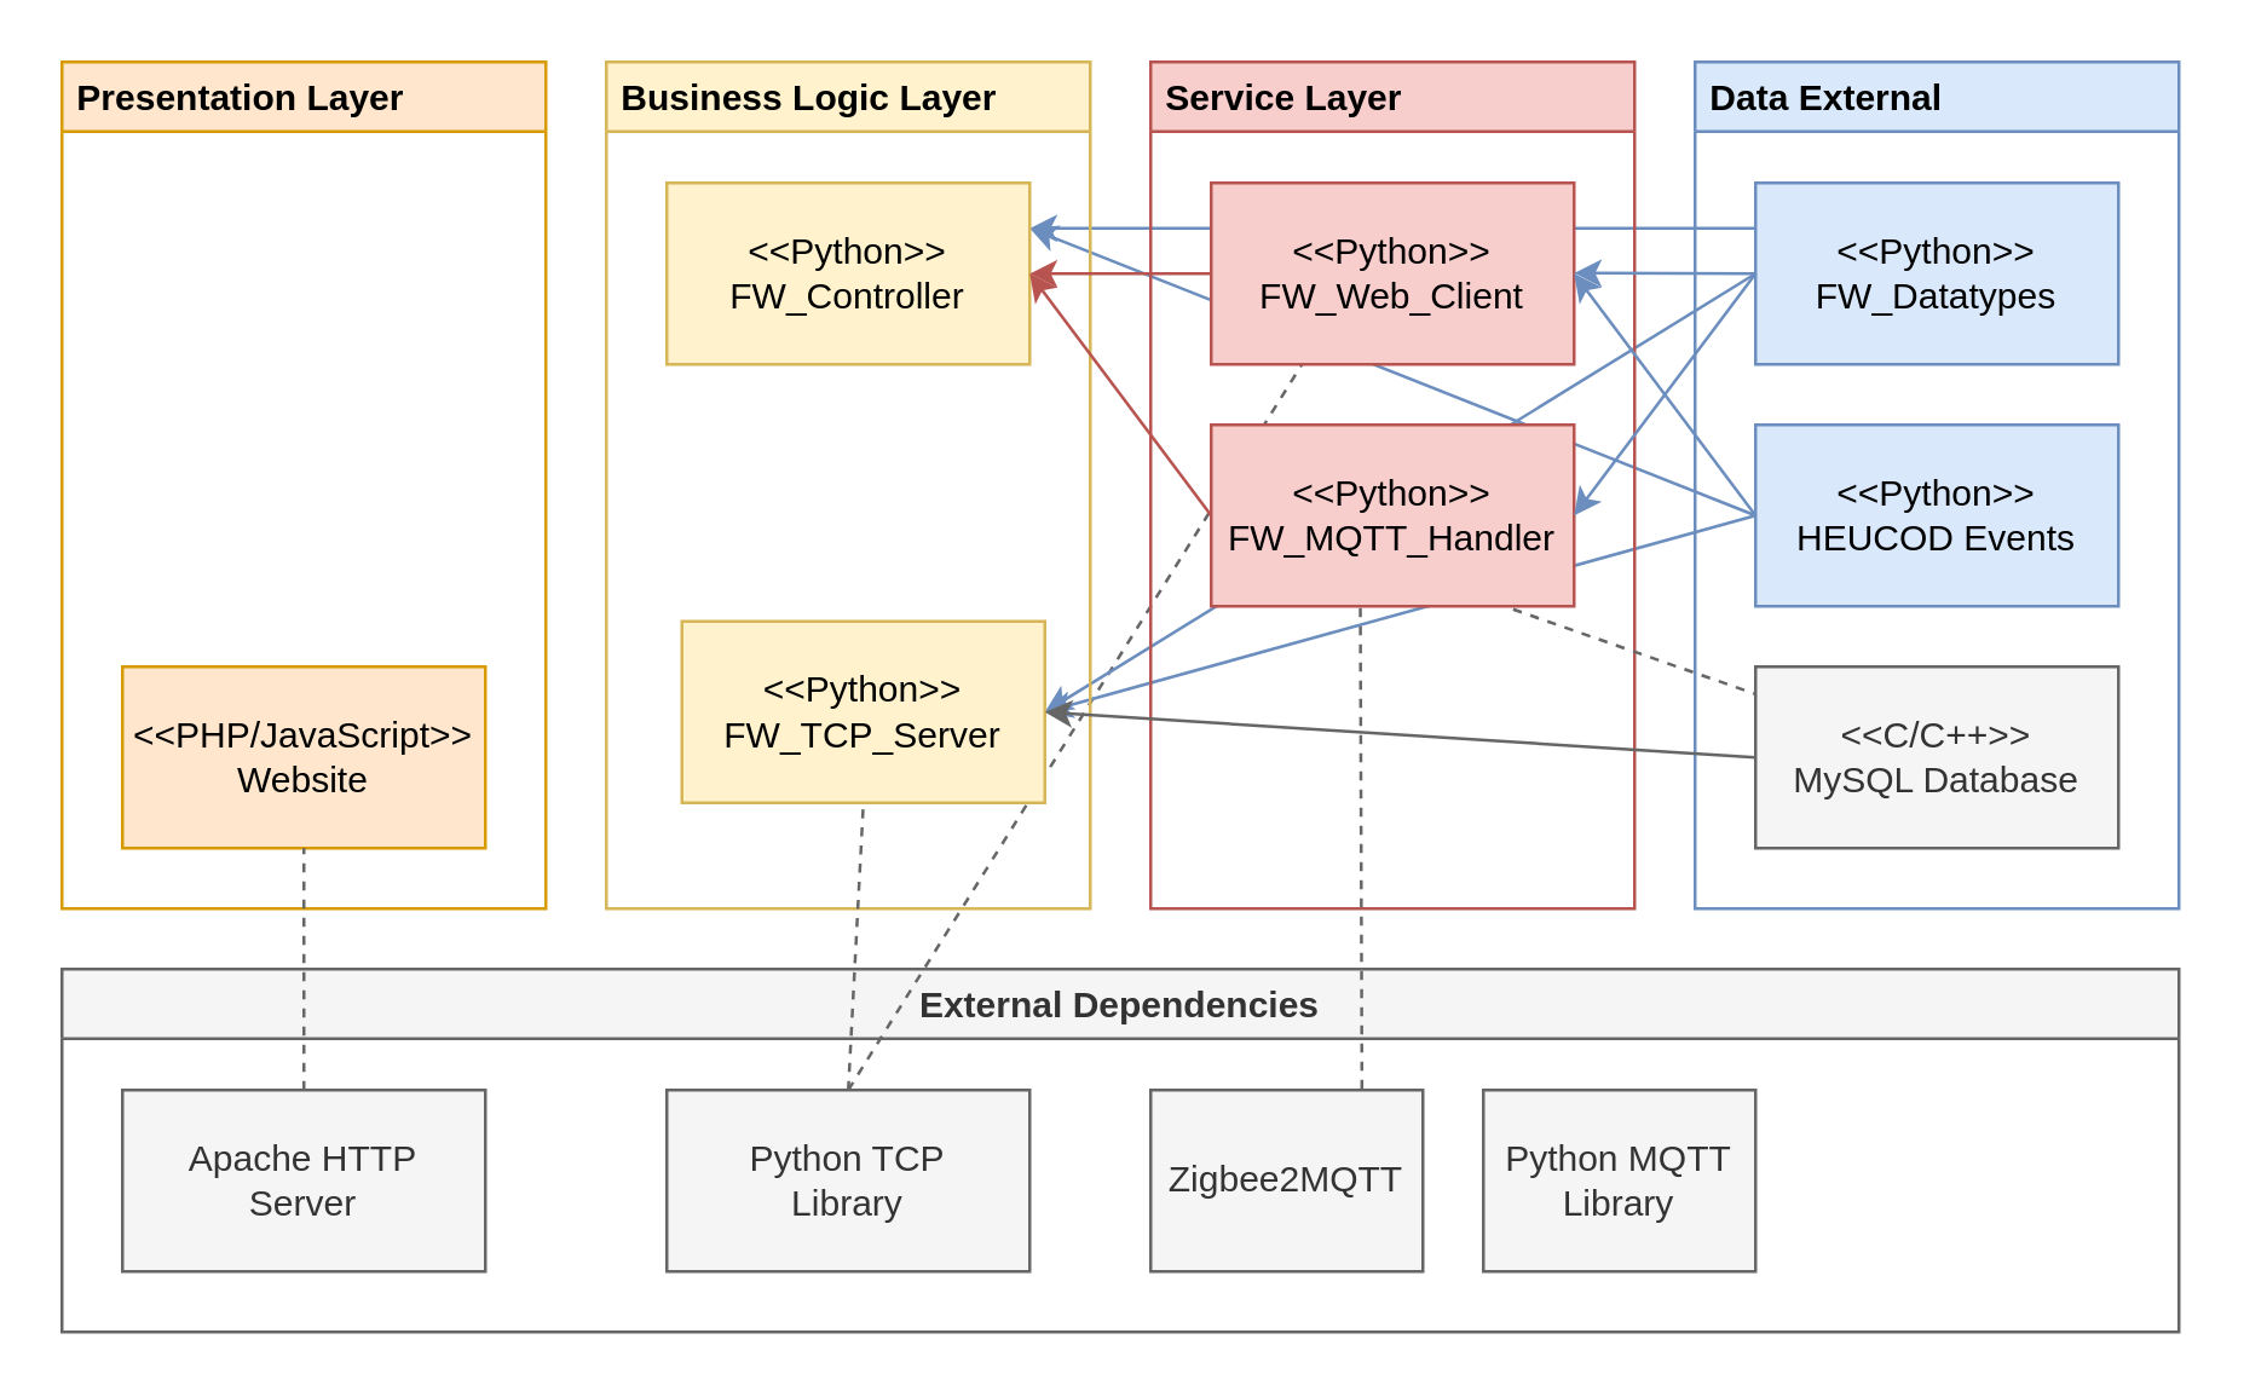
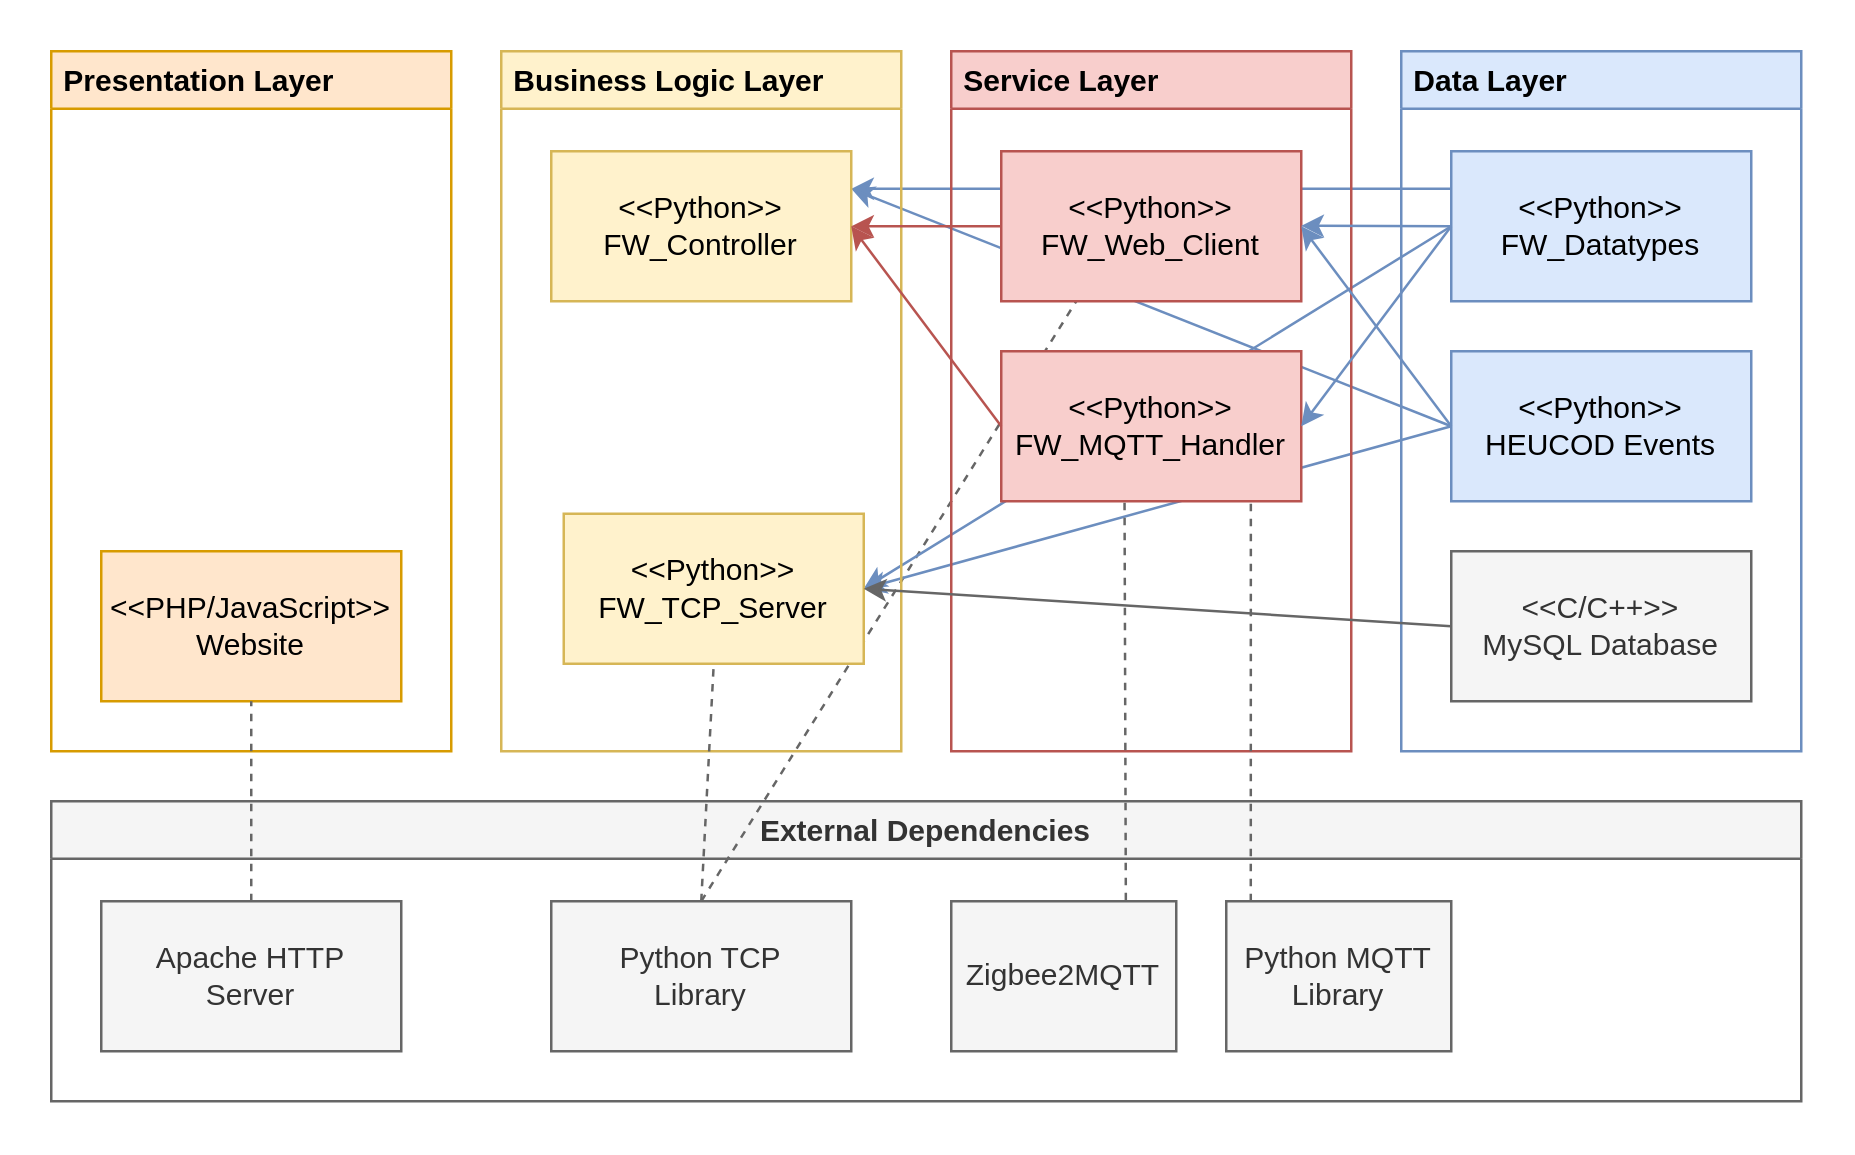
  <mxCell id="0" />
  <mxCell id="1" parent="0" />
  <mxCell id="2" style="rounded=0;orthogonalLoop=1;jettySize=auto;html=1;exitX=0;exitY=0.5;exitDx=0;exitDy=0;entryX=1;entryY=0.25;entryDx=0;entryDy=0;fillColor=#dae8fc;strokeColor=#6c8ebf;" edge="1" parent="1" source="23" target="15"><mxGeometry relative="1" as="geometry" /></mxCell>
  <mxCell id="3" value="External Dependencies" style="swimlane;align=center;fillColor=#f5f5f5;fontColor=#333333;strokeColor=#666666;startSize=23;" parent="1" vertex="1"><mxGeometry x="20" y="320" width="700" height="120" as="geometry" /></mxCell>
  <mxCell id="4" value="Apache HTTP&lt;br&gt;Server" style="rounded=0;whiteSpace=wrap;html=1;fillColor=#f5f5f5;fontColor=#333333;strokeColor=#666666;" parent="3" vertex="1"><mxGeometry x="20" y="40" width="120" height="60" as="geometry" /></mxCell>
  <mxCell id="5" value="Python MQTT&lt;br&gt;Library" style="rounded=0;whiteSpace=wrap;html=1;fillColor=#f5f5f5;fontColor=#333333;strokeColor=#666666;" parent="3" vertex="1"><mxGeometry x="470" y="40" width="90" height="60" as="geometry" /></mxCell>
  <mxCell id="6" value="Zigbee2MQTT" style="rounded=0;whiteSpace=wrap;html=1;fillColor=#f5f5f5;fontColor=#333333;strokeColor=#666666;" parent="3" vertex="1"><mxGeometry x="360" y="40" width="90" height="60" as="geometry" /></mxCell>
  <mxCell id="7" value="Python TCP&lt;br&gt;Library" style="rounded=0;whiteSpace=wrap;html=1;fillColor=#f5f5f5;fontColor=#333333;strokeColor=#666666;" parent="3" vertex="1"><mxGeometry x="200" y="40" width="120" height="60" as="geometry" /></mxCell>
  <mxCell id="8" style="rounded=0;orthogonalLoop=1;jettySize=auto;html=1;exitX=0.5;exitY=0;exitDx=0;exitDy=0;entryX=0.25;entryY=1;entryDx=0;entryDy=0;endArrow=none;endFill=0;dashed=1;fillColor=#f5f5f5;strokeColor=#666666;" parent="1" source="7" target="19" edge="1"><mxGeometry relative="1" as="geometry" /></mxCell>
  <mxCell id="9" style="rounded=0;orthogonalLoop=1;jettySize=auto;html=1;exitX=0;exitY=0.5;exitDx=0;exitDy=0;entryX=1;entryY=0.5;entryDx=0;entryDy=0;endArrow=classic;endFill=1;elbow=vertical;fillColor=#dae8fc;strokeColor=#6c8ebf;strokeWidth=1;" parent="1" source="21" target="16" edge="1"><mxGeometry relative="1" as="geometry" /></mxCell>
  <mxCell id="10" style="rounded=0;orthogonalLoop=1;jettySize=auto;html=1;exitX=0;exitY=0.5;exitDx=0;exitDy=0;endArrow=classic;endFill=1;entryX=1;entryY=0.5;entryDx=0;entryDy=0;elbow=vertical;strokeWidth=1;fillColor=#dae8fc;strokeColor=#6c8ebf;" parent="1" source="23" target="16" edge="1"><mxGeometry relative="1" as="geometry"><mxPoint x="350" y="170" as="targetPoint" /></mxGeometry></mxCell>
  <mxCell id="11" style="edgeStyle=none;rounded=0;orthogonalLoop=1;jettySize=auto;html=1;exitX=0;exitY=0.25;exitDx=0;exitDy=0;entryX=1;entryY=0.25;entryDx=0;entryDy=0;endArrow=classic;endFill=1;fillColor=#dae8fc;strokeColor=#6c8ebf;strokeWidth=1;" parent="1" source="21" target="15" edge="1"><mxGeometry relative="1" as="geometry" /></mxCell>
  <mxCell id="12" value=" Presentation Layer" style="swimlane;align=left;fillColor=#ffe6cc;strokeColor=#d79b00;" parent="1" vertex="1"><mxGeometry x="20" y="20" width="160" height="280" as="geometry" /></mxCell>
  <mxCell id="13" value="&amp;lt;&amp;lt;PHP/JavaScript&amp;gt;&amp;gt;&lt;br&gt;Website" style="rounded=0;whiteSpace=wrap;html=1;fillColor=#ffe6cc;strokeColor=#d79b00;" parent="12" vertex="1"><mxGeometry x="20" y="200" width="120" height="60" as="geometry" /></mxCell>
  <mxCell id="14" value=" Business Logic Layer" style="swimlane;align=left;fillColor=#fff2cc;strokeColor=#d6b656;" parent="1" vertex="1"><mxGeometry x="200" y="20" width="160" height="280" as="geometry" /></mxCell>
  <mxCell id="15" value="&amp;lt;&amp;lt;Python&amp;gt;&amp;gt;&lt;br&gt;FW_Controller" style="rounded=0;whiteSpace=wrap;html=1;fillColor=#fff2cc;strokeColor=#d6b656;" parent="14" vertex="1"><mxGeometry x="20" y="40" width="120" height="60" as="geometry" /></mxCell>
  <mxCell id="16" value="&amp;lt;&amp;lt;Python&amp;gt;&amp;gt;&lt;br&gt;FW_TCP_Server" style="rounded=0;whiteSpace=wrap;html=1;fillColor=#fff2cc;strokeColor=#d6b656;" parent="14" vertex="1"><mxGeometry x="25" y="185" width="120" height="60" as="geometry" /></mxCell>
  <mxCell id="17" value=" Service Layer" style="swimlane;align=left;strokeWidth=1;fillColor=#f8cecc;strokeColor=#b85450;" parent="1" vertex="1"><mxGeometry x="380" y="20" width="160" height="280" as="geometry" /></mxCell>
  <mxCell id="18" value="&amp;lt;&amp;lt;Python&amp;gt;&amp;gt;&lt;br&gt;FW_MQTT_Handler" style="rounded=0;whiteSpace=wrap;html=1;fillColor=#f8cecc;strokeColor=#b85450;" parent="17" vertex="1"><mxGeometry x="20" y="120" width="120" height="60" as="geometry" /></mxCell>
  <mxCell id="19" value="&amp;lt;&amp;lt;Python&amp;gt;&amp;gt;&lt;br&gt;FW_Web_Client" style="rounded=0;whiteSpace=wrap;html=1;fillColor=#f8cecc;strokeColor=#b85450;" parent="17" vertex="1"><mxGeometry x="20" y="40" width="120" height="60" as="geometry" /></mxCell>
- <mxCell id="20" value=" Data External" style="swimlane;align=left;fillColor=#dae8fc;strokeColor=#6c8ebf;" parent="1" vertex="1"><mxGeometry x="560" y="20" width="160" height="280" as="geometry" /></mxCell>
+ <mxCell id="20" value=" Data Layer" style="swimlane;align=left;fillColor=#dae8fc;strokeColor=#6c8ebf;" parent="1" vertex="1"><mxGeometry x="560" y="20" width="160" height="280" as="geometry" /></mxCell>
  <mxCell id="21" value="&amp;lt;&amp;lt;Python&amp;gt;&amp;gt;&lt;br&gt;FW_Datatypes" style="rounded=0;whiteSpace=wrap;html=1;fillColor=#dae8fc;strokeColor=#6c8ebf;" parent="20" vertex="1"><mxGeometry x="20" y="40" width="120" height="60" as="geometry" /></mxCell>
  <mxCell id="22" value="&amp;lt;&amp;lt;C/C++&amp;gt;&amp;gt;&lt;br&gt;MySQL Database" style="rounded=0;whiteSpace=wrap;html=1;fillColor=#f5f5f5;strokeColor=#666666;fontColor=#333333;" parent="20" vertex="1"><mxGeometry x="20" y="200" width="120" height="60" as="geometry" /></mxCell>
  <mxCell id="23" value="&amp;lt;&amp;lt;Python&amp;gt;&amp;gt;&lt;br&gt;HEUCOD Events" style="rounded=0;whiteSpace=wrap;html=1;fillColor=#dae8fc;strokeColor=#6c8ebf;" parent="20" vertex="1"><mxGeometry x="20" y="120" width="120" height="60" as="geometry" /></mxCell>
  <mxCell id="24" style="edgeStyle=none;rounded=0;orthogonalLoop=1;jettySize=auto;html=1;exitX=0;exitY=0.5;exitDx=0;exitDy=0;entryX=1;entryY=0.5;entryDx=0;entryDy=0;endArrow=classic;endFill=1;fillColor=#dae8fc;strokeColor=#6c8ebf;strokeWidth=1;" parent="1" source="23" target="19" edge="1"><mxGeometry relative="1" as="geometry" /></mxCell>
  <mxCell id="25" style="edgeStyle=none;rounded=0;orthogonalLoop=1;jettySize=auto;html=1;exitX=0;exitY=0.5;exitDx=0;exitDy=0;endArrow=classic;endFill=1;fillColor=#dae8fc;strokeColor=#6c8ebf;strokeWidth=1;" parent="1" source="21" edge="1"><mxGeometry relative="1" as="geometry"><mxPoint x="520" y="89.826" as="targetPoint" /></mxGeometry></mxCell>
  <mxCell id="26" style="edgeStyle=none;rounded=0;orthogonalLoop=1;jettySize=auto;html=1;exitX=0;exitY=0.5;exitDx=0;exitDy=0;entryX=1;entryY=0.5;entryDx=0;entryDy=0;endArrow=classic;endFill=1;fillColor=#dae8fc;strokeColor=#6c8ebf;strokeWidth=1;" parent="1" source="21" target="18" edge="1"><mxGeometry relative="1" as="geometry" /></mxCell>
  <mxCell id="27" style="edgeStyle=none;rounded=0;orthogonalLoop=1;jettySize=auto;html=1;entryX=0.776;entryY=0.008;entryDx=0;entryDy=0;endArrow=none;endFill=0;exitX=0.411;exitY=1.01;exitDx=0;exitDy=0;dashed=1;exitPerimeter=0;entryPerimeter=0;fillColor=#f5f5f5;strokeColor=#666666;" parent="1" source="18" target="6" edge="1"><mxGeometry relative="1" as="geometry"><mxPoint x="428" y="200" as="sourcePoint" /></mxGeometry></mxCell>
- <mxCell id="28" style="edgeStyle=none;rounded=0;orthogonalLoop=1;jettySize=auto;html=1;endArrow=none;endFill=0;dashed=1;exitX=0.832;exitY=1.017;exitDx=0;exitDy=0;exitPerimeter=0;fillColor=#f5f5f5;strokeColor=#666666;" parent="1" source="18" target="22" edge="1"><mxGeometry relative="1" as="geometry"><mxPoint x="490" y="200" as="sourcePoint" /></mxGeometry></mxCell>
+ <mxCell id="28" style="edgeStyle=none;rounded=0;orthogonalLoop=1;jettySize=auto;html=1;entryX=0.109;entryY=0.008;entryDx=0;entryDy=0;endArrow=none;endFill=0;entryPerimeter=0;dashed=1;exitX=0.832;exitY=1.017;exitDx=0;exitDy=0;exitPerimeter=0;fillColor=#f5f5f5;strokeColor=#666666;" parent="1" source="18" target="5" edge="1"><mxGeometry relative="1" as="geometry"><mxPoint x="490" y="200" as="sourcePoint" /></mxGeometry></mxCell>
  <mxCell id="29" style="rounded=0;orthogonalLoop=1;jettySize=auto;html=1;exitX=0;exitY=0.5;exitDx=0;exitDy=0;entryX=1;entryY=0.5;entryDx=0;entryDy=0;endArrow=classic;endFill=1;elbow=vertical;fillColor=#f8cecc;strokeColor=#b85450;strokeWidth=1;" parent="1" source="19" target="15" edge="1"><mxGeometry relative="1" as="geometry" /></mxCell>
  <mxCell id="30" style="edgeStyle=none;rounded=0;orthogonalLoop=1;jettySize=auto;html=1;exitX=0;exitY=0.5;exitDx=0;exitDy=0;entryX=1;entryY=0.5;entryDx=0;entryDy=0;endArrow=classic;endFill=1;strokeWidth=1;elbow=vertical;fillColor=#f8cecc;strokeColor=#b85450;" parent="1" source="18" target="15" edge="1"><mxGeometry relative="1" as="geometry" /></mxCell>
  <mxCell id="31" style="rounded=0;orthogonalLoop=1;jettySize=auto;html=1;exitX=0;exitY=0.5;exitDx=0;exitDy=0;entryX=1;entryY=0.5;entryDx=0;entryDy=0;endArrow=classic;endFill=1;strokeWidth=1;fillColor=#f5f5f5;strokeColor=#666666;" parent="1" source="22" target="16" edge="1"><mxGeometry relative="1" as="geometry" /></mxCell>
  <mxCell id="32" style="edgeStyle=none;rounded=0;orthogonalLoop=1;jettySize=auto;html=1;exitX=0.5;exitY=0;exitDx=0;exitDy=0;entryX=0.5;entryY=1;entryDx=0;entryDy=0;dashed=1;endArrow=none;endFill=0;fillColor=#f5f5f5;strokeColor=#666666;" parent="1" source="4" target="13" edge="1"><mxGeometry relative="1" as="geometry" /></mxCell>
  <mxCell id="33" style="edgeStyle=none;rounded=0;orthogonalLoop=1;jettySize=auto;html=1;exitX=0.5;exitY=0;exitDx=0;exitDy=0;entryX=0.5;entryY=1;entryDx=0;entryDy=0;dashed=1;endArrow=none;endFill=0;fillColor=#f5f5f5;strokeColor=#666666;" parent="1" source="7" target="16" edge="1"><mxGeometry relative="1" as="geometry" /></mxCell>
